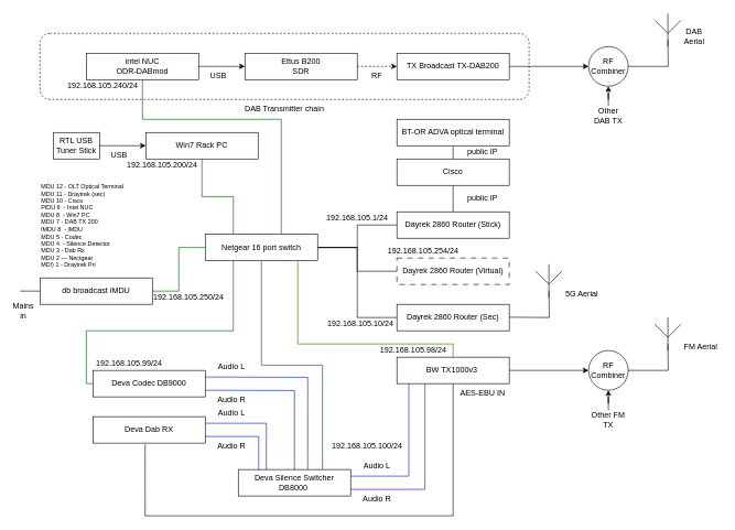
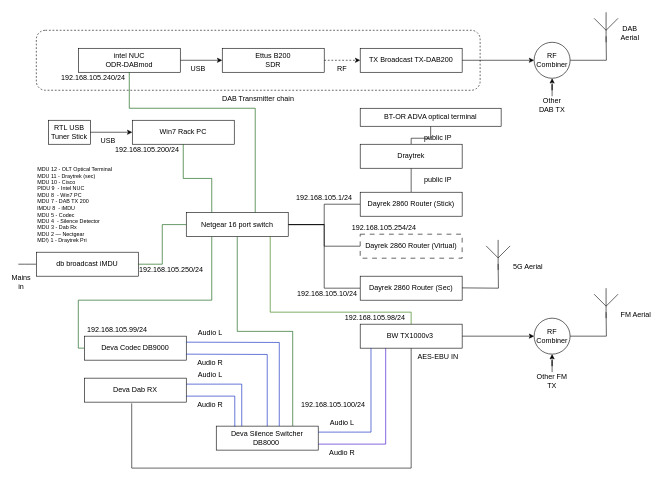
  <mxCell id="0" />
  <mxCell id="1" parent="0" />
  <mxCell id="2" value="DAB Transmitter chain" style="rounded=1;whiteSpace=wrap;html=1;dashed=1;fillColor=none;labelPosition=center;verticalLabelPosition=bottom;align=center;verticalAlign=top;" vertex="1" parent="1"><mxGeometry x="60" y="50" width="740" height="100" as="geometry" /></mxCell>
  <mxCell id="3" style="edgeStyle=orthogonalEdgeStyle;rounded=0;orthogonalLoop=1;jettySize=auto;html=1;endArrow=none;startFill=0;" edge="1" parent="1" source="4"><mxGeometry relative="1" as="geometry"><mxPoint x="30" y="440" as="targetPoint" /></mxGeometry></mxCell>
  <mxCell id="4" value="db broadcast iMDU" style="rounded=0;whiteSpace=wrap;html=1;" vertex="1" parent="1"><mxGeometry x="60" y="420" width="170" height="40" as="geometry" /></mxCell>
  <mxCell id="5" style="edgeStyle=orthogonalEdgeStyle;rounded=0;orthogonalLoop=1;jettySize=auto;html=1;exitX=1;exitY=0.5;exitDx=0;exitDy=0;entryX=0;entryY=0.5;entryDx=0;entryDy=0;" edge="1" parent="1" source="6" target="8"><mxGeometry relative="1" as="geometry" /></mxCell>
  <mxCell id="6" value="intel NUC&lt;div&gt;ODR-DABmod&lt;/div&gt;" style="rounded=0;whiteSpace=wrap;html=1;" vertex="1" parent="1"><mxGeometry x="130" y="80" width="170" height="40" as="geometry" /></mxCell>
  <mxCell id="7" style="edgeStyle=orthogonalEdgeStyle;rounded=0;orthogonalLoop=1;jettySize=auto;html=1;entryX=0;entryY=0.5;entryDx=0;entryDy=0;dashed=1;" edge="1" parent="1" source="8" target="10"><mxGeometry relative="1" as="geometry" /></mxCell>
  <mxCell id="8" value="Ettus B200&lt;div&gt;SDR&lt;/div&gt;" style="rounded=0;whiteSpace=wrap;html=1;" vertex="1" parent="1"><mxGeometry x="370" y="80" width="170" height="40" as="geometry" /></mxCell>
  <mxCell id="9" style="edgeStyle=orthogonalEdgeStyle;rounded=0;orthogonalLoop=1;jettySize=auto;html=1;entryX=0;entryY=0.5;entryDx=0;entryDy=0;endArrow=classic;startFill=0;endFill=1;" edge="1" parent="1" source="10" target="35"><mxGeometry relative="1" as="geometry" /></mxCell>
  <mxCell id="10" value="TX Broadcast TX-DAB200" style="rounded=0;whiteSpace=wrap;html=1;" vertex="1" parent="1"><mxGeometry x="600" y="80" width="170" height="40" as="geometry" /></mxCell>
  <mxCell id="11" value="Win7 Rack PC" style="rounded=0;whiteSpace=wrap;html=1;" vertex="1" parent="1"><mxGeometry x="220" y="200" width="170" height="40" as="geometry" /></mxCell>
  <mxCell id="12" style="edgeStyle=orthogonalEdgeStyle;rounded=0;orthogonalLoop=1;jettySize=auto;html=1;exitX=0.5;exitY=1;exitDx=0;exitDy=0;entryX=0.5;entryY=0;entryDx=0;entryDy=0;endArrow=none;startFill=0;" edge="1" parent="1" source="13" target="15"><mxGeometry relative="1" as="geometry" /></mxCell>
- <mxCell id="13" value="BT-OR ADVA optical terminal" style="rounded=0;whiteSpace=wrap;html=1;" vertex="1" parent="1"><mxGeometry x="600" y="180" width="170" height="40" as="geometry" /></mxCell>
+ <mxCell id="13" value="BT-OR ADVA optical terminal" style="rounded=0;whiteSpace=wrap;html=1;" vertex="1" parent="1"><mxGeometry x="600" y="180" width="235" height="30" as="geometry" /></mxCell>
  <mxCell id="14" style="edgeStyle=orthogonalEdgeStyle;rounded=0;orthogonalLoop=1;jettySize=auto;html=1;exitX=0.5;exitY=1;exitDx=0;exitDy=0;entryX=0.5;entryY=0;entryDx=0;entryDy=0;endArrow=none;startFill=0;" edge="1" parent="1" source="15" target="17"><mxGeometry relative="1" as="geometry" /></mxCell>
- <mxCell id="15" value="Cisco" style="rounded=0;whiteSpace=wrap;html=1;" vertex="1" parent="1"><mxGeometry x="600" y="240" width="170" height="40" as="geometry" /></mxCell>
+ <mxCell id="15" value="Draytrek" style="rounded=0;whiteSpace=wrap;html=1;" vertex="1" parent="1"><mxGeometry x="600" y="240" width="170" height="40" as="geometry" /></mxCell>
  <mxCell id="16" style="edgeStyle=orthogonalEdgeStyle;rounded=0;orthogonalLoop=1;jettySize=auto;html=1;exitX=0;exitY=0.5;exitDx=0;exitDy=0;entryX=1;entryY=0.5;entryDx=0;entryDy=0;endArrow=none;startFill=0;" edge="1" parent="1" source="17" target="27"><mxGeometry relative="1" as="geometry" /></mxCell>
  <mxCell id="17" value="Dayrek 2860 Router (Stick)" style="rounded=0;whiteSpace=wrap;html=1;" vertex="1" parent="1"><mxGeometry x="600" y="320" width="170" height="40" as="geometry" /></mxCell>
  <mxCell id="18" style="edgeStyle=orthogonalEdgeStyle;rounded=0;orthogonalLoop=1;jettySize=auto;html=1;exitX=0;exitY=0.5;exitDx=0;exitDy=0;entryX=1;entryY=0.5;entryDx=0;entryDy=0;endArrow=none;startFill=0;" edge="1" parent="1" source="19" target="27"><mxGeometry relative="1" as="geometry" /></mxCell>
  <mxCell id="19" value="Dayrek 2860 Router (Sec)" style="rounded=0;whiteSpace=wrap;html=1;" vertex="1" parent="1"><mxGeometry x="600" y="460" width="170" height="40" as="geometry" /></mxCell>
  <mxCell id="20" value="" style="edgeStyle=orthogonalEdgeStyle;rounded=0;orthogonalLoop=1;jettySize=auto;html=1;endArrow=none;startFill=0;" edge="1" parent="1" source="21" target="27"><mxGeometry relative="1" as="geometry" /></mxCell>
  <mxCell id="21" value="Dayrek 2860 Router (Virtual)" style="rounded=0;whiteSpace=wrap;html=1;dashed=1;dashPattern=8 8;" vertex="1" parent="1"><mxGeometry x="600" y="390" width="170" height="40" as="geometry" /></mxCell>
  <mxCell id="22" style="edgeStyle=orthogonalEdgeStyle;rounded=0;orthogonalLoop=1;jettySize=auto;html=1;exitX=0.25;exitY=0;exitDx=0;exitDy=0;entryX=0.5;entryY=1;entryDx=0;entryDy=0;endArrow=none;startFill=0;fillColor=#008a00;strokeColor=#005700;" edge="1" parent="1" source="27" target="11"><mxGeometry relative="1" as="geometry" /></mxCell>
  <mxCell id="23" style="edgeStyle=orthogonalEdgeStyle;rounded=0;orthogonalLoop=1;jettySize=auto;html=1;entryX=0.5;entryY=1;entryDx=0;entryDy=0;endArrow=none;startFill=0;fillColor=#008a00;strokeColor=#005700;" edge="1" parent="1" source="27" target="6"><mxGeometry relative="1" as="geometry"><Array as="points"><mxPoint x="425" y="180" /><mxPoint x="215" y="180" /></Array></mxGeometry></mxCell>
  <mxCell id="24" style="edgeStyle=orthogonalEdgeStyle;rounded=0;orthogonalLoop=1;jettySize=auto;html=1;entryX=1;entryY=0.5;entryDx=0;entryDy=0;endArrow=none;startFill=0;fillColor=#008a00;strokeColor=#005700;" edge="1" parent="1" source="27" target="4"><mxGeometry relative="1" as="geometry" /></mxCell>
  <mxCell id="25" style="edgeStyle=orthogonalEdgeStyle;rounded=0;orthogonalLoop=1;jettySize=auto;html=1;exitX=0.25;exitY=1;exitDx=0;exitDy=0;entryX=0;entryY=0.5;entryDx=0;entryDy=0;endArrow=none;startFill=0;fillColor=#008a00;strokeColor=#005700;" edge="1" parent="1" source="27" target="28"><mxGeometry relative="1" as="geometry"><Array as="points"><mxPoint x="353" y="500" /><mxPoint x="130" y="500" /><mxPoint x="130" y="580" /></Array></mxGeometry></mxCell>
  <mxCell id="26" style="edgeStyle=orthogonalEdgeStyle;rounded=0;orthogonalLoop=1;jettySize=auto;html=1;exitX=0.5;exitY=1;exitDx=0;exitDy=0;entryX=0.75;entryY=0;entryDx=0;entryDy=0;endArrow=none;startFill=0;fillColor=#008a00;strokeColor=#005700;" edge="1" parent="1" source="27" target="30"><mxGeometry relative="1" as="geometry"><mxPoint x="360" y="630" as="targetPoint" /></mxGeometry></mxCell>
  <mxCell id="27" value="Netgear 16 port switch" style="rounded=0;whiteSpace=wrap;html=1;" vertex="1" parent="1"><mxGeometry x="310" y="354" width="170" height="40" as="geometry" /></mxCell>
  <mxCell id="28" value="Deva Codec DB9000" style="rounded=0;whiteSpace=wrap;html=1;" vertex="1" parent="1"><mxGeometry x="140" y="560" width="170" height="40" as="geometry" /></mxCell>
  <mxCell id="29" style="edgeStyle=orthogonalEdgeStyle;rounded=0;orthogonalLoop=1;jettySize=auto;html=1;exitX=1;exitY=0.75;exitDx=0;exitDy=0;entryX=0.25;entryY=1;entryDx=0;entryDy=0;endArrow=none;startFill=0;fillColor=#6a00ff;strokeColor=#3700CC;" edge="1" parent="1" source="30" target="44"><mxGeometry relative="1" as="geometry" /></mxCell>
  <mxCell id="30" value="Deva Silence Switcher DB8000&amp;nbsp;" style="rounded=0;whiteSpace=wrap;html=1;" vertex="1" parent="1"><mxGeometry x="360" y="710" width="170" height="40" as="geometry" /></mxCell>
  <mxCell id="31" style="edgeStyle=orthogonalEdgeStyle;rounded=0;orthogonalLoop=1;jettySize=auto;html=1;entryX=0.5;entryY=1;entryDx=0;entryDy=0;exitX=0.465;exitY=1.05;exitDx=0;exitDy=0;exitPerimeter=0;endArrow=none;startFill=0;" edge="1" parent="1" source="33" target="44"><mxGeometry relative="1" as="geometry"><Array as="points"><mxPoint x="219" y="780" /><mxPoint x="685" y="780" /></Array></mxGeometry></mxCell>
  <mxCell id="32" style="edgeStyle=orthogonalEdgeStyle;rounded=0;orthogonalLoop=1;jettySize=auto;html=1;exitX=1;exitY=0.25;exitDx=0;exitDy=0;entryX=0.25;entryY=0;entryDx=0;entryDy=0;endArrow=none;startFill=0;fillColor=#0050ef;strokeColor=#001DBC;" edge="1" parent="1" source="33" target="30"><mxGeometry relative="1" as="geometry" /></mxCell>
  <mxCell id="33" value="Deva Dab RX" style="rounded=0;whiteSpace=wrap;html=1;" vertex="1" parent="1"><mxGeometry x="140" y="630" width="170" height="40" as="geometry" /></mxCell>
  <mxCell id="34" style="edgeStyle=orthogonalEdgeStyle;rounded=0;orthogonalLoop=1;jettySize=auto;html=1;endArrow=none;startFill=0;" edge="1" parent="1" source="35"><mxGeometry relative="1" as="geometry"><mxPoint x="1010" y="60" as="targetPoint" /></mxGeometry></mxCell>
  <mxCell id="35" value="RF Combiner" style="ellipse;whiteSpace=wrap;html=1;aspect=fixed;" vertex="1" parent="1"><mxGeometry x="890" y="70" width="60" height="60" as="geometry" /></mxCell>
  <mxCell id="36" value="" style="group" vertex="1" connectable="0" parent="1"><mxGeometry x="990" y="20" width="90" height="50" as="geometry" /></mxCell>
  <mxCell id="37" value="" style="endArrow=none;html=1;rounded=0;" edge="1" parent="36"><mxGeometry width="50" height="50" relative="1" as="geometry"><mxPoint x="20" y="50" as="sourcePoint" /><mxPoint x="20" as="targetPoint" /></mxGeometry></mxCell>
  <mxCell id="38" value="" style="endArrow=none;html=1;rounded=0;" edge="1" parent="36"><mxGeometry width="50" height="50" relative="1" as="geometry"><mxPoint y="10" as="sourcePoint" /><mxPoint x="20" y="30" as="targetPoint" /></mxGeometry></mxCell>
  <mxCell id="39" value="" style="endArrow=none;html=1;rounded=0;" edge="1" parent="36"><mxGeometry width="50" height="50" relative="1" as="geometry"><mxPoint x="40" y="10" as="sourcePoint" /><mxPoint x="20" y="30" as="targetPoint" /></mxGeometry></mxCell>
  <mxCell id="40" value="DAB Aerial" style="text;html=1;align=center;verticalAlign=middle;whiteSpace=wrap;rounded=0;" vertex="1" parent="36"><mxGeometry x="30" y="20" width="60" height="30" as="geometry" /></mxCell>
  <mxCell id="41" style="edgeStyle=orthogonalEdgeStyle;rounded=0;orthogonalLoop=1;jettySize=auto;html=1;entryX=0.5;entryY=1;entryDx=0;entryDy=0;" edge="1" parent="1" source="42" target="35"><mxGeometry relative="1" as="geometry" /></mxCell>
  <mxCell id="42" value="Other DAB TX" style="text;html=1;align=center;verticalAlign=middle;whiteSpace=wrap;rounded=0;" vertex="1" parent="1"><mxGeometry x="890" y="160" width="60" height="30" as="geometry" /></mxCell>
  <mxCell id="43" style="edgeStyle=orthogonalEdgeStyle;rounded=0;orthogonalLoop=1;jettySize=auto;html=1;entryX=0;entryY=0.5;entryDx=0;entryDy=0;endArrow=classic;startFill=0;endFill=1;" edge="1" parent="1" source="44" target="46"><mxGeometry relative="1" as="geometry" /></mxCell>
  <mxCell id="44" value="BW TX1000v3&amp;nbsp;" style="rounded=0;whiteSpace=wrap;html=1;" vertex="1" parent="1"><mxGeometry x="600" y="540" width="170" height="40" as="geometry" /></mxCell>
  <mxCell id="45" style="edgeStyle=orthogonalEdgeStyle;rounded=0;orthogonalLoop=1;jettySize=auto;html=1;endArrow=none;startFill=0;" edge="1" parent="1" source="46"><mxGeometry relative="1" as="geometry"><mxPoint x="1010" y="520" as="targetPoint" /></mxGeometry></mxCell>
  <mxCell id="46" value="RF Combiner" style="ellipse;whiteSpace=wrap;html=1;aspect=fixed;" vertex="1" parent="1"><mxGeometry x="890" y="530" width="60" height="60" as="geometry" /></mxCell>
  <mxCell id="47" value="" style="endArrow=none;html=1;rounded=0;" edge="1" parent="1"><mxGeometry width="50" height="50" relative="1" as="geometry"><mxPoint x="1010" y="530" as="sourcePoint" /><mxPoint x="1010" y="480" as="targetPoint" /></mxGeometry></mxCell>
  <mxCell id="48" value="" style="endArrow=none;html=1;rounded=0;" edge="1" parent="1"><mxGeometry width="50" height="50" relative="1" as="geometry"><mxPoint x="990" y="490" as="sourcePoint" /><mxPoint x="1010" y="510" as="targetPoint" /></mxGeometry></mxCell>
  <mxCell id="49" value="" style="endArrow=none;html=1;rounded=0;" edge="1" parent="1"><mxGeometry width="50" height="50" relative="1" as="geometry"><mxPoint x="1030" y="490" as="sourcePoint" /><mxPoint x="1010" y="510" as="targetPoint" /></mxGeometry></mxCell>
  <mxCell id="50" style="edgeStyle=orthogonalEdgeStyle;rounded=0;orthogonalLoop=1;jettySize=auto;html=1;entryX=0.5;entryY=1;entryDx=0;entryDy=0;" edge="1" parent="1" source="51" target="46"><mxGeometry relative="1" as="geometry" /></mxCell>
  <mxCell id="51" value="Other FM TX" style="text;html=1;align=center;verticalAlign=middle;whiteSpace=wrap;rounded=0;" vertex="1" parent="1"><mxGeometry x="890" y="620" width="60" height="30" as="geometry" /></mxCell>
  <mxCell id="52" value="FM Aerial" style="text;html=1;align=center;verticalAlign=middle;whiteSpace=wrap;rounded=0;" vertex="1" parent="1"><mxGeometry x="1030" y="510" width="60" height="30" as="geometry" /></mxCell>
  <mxCell id="53" value="RTL USB Tuner Stick" style="rounded=0;whiteSpace=wrap;html=1;" vertex="1" parent="1"><mxGeometry x="80" y="200" width="70" height="40" as="geometry" /></mxCell>
  <mxCell id="54" value="" style="edgeStyle=orthogonalEdgeStyle;rounded=0;orthogonalLoop=1;jettySize=auto;html=1;entryX=0;entryY=0.5;entryDx=0;entryDy=0;" edge="1" parent="1" source="53" target="11"><mxGeometry relative="1" as="geometry"><mxPoint x="150" y="220" as="sourcePoint" /><mxPoint x="220" y="220" as="targetPoint" /></mxGeometry></mxCell>
  <mxCell id="55" value="USB" style="text;html=1;align=center;verticalAlign=middle;whiteSpace=wrap;rounded=0;" vertex="1" parent="1"><mxGeometry x="150" y="220" width="60" height="30" as="geometry" /></mxCell>
  <mxCell id="56" value="USB" style="text;html=1;align=center;verticalAlign=middle;whiteSpace=wrap;rounded=0;" vertex="1" parent="1"><mxGeometry x="300" y="100" width="60" height="30" as="geometry" /></mxCell>
  <mxCell id="57" value="RF" style="text;html=1;align=center;verticalAlign=middle;whiteSpace=wrap;rounded=0;" vertex="1" parent="1"><mxGeometry x="540" y="100" width="60" height="30" as="geometry" /></mxCell>
  <mxCell id="58" style="edgeStyle=orthogonalEdgeStyle;rounded=0;orthogonalLoop=1;jettySize=auto;html=1;exitX=0.5;exitY=0;exitDx=0;exitDy=0;endArrow=none;startFill=0;fillColor=#60a917;strokeColor=#2D7600;" edge="1" parent="1" source="44"><mxGeometry relative="1" as="geometry"><mxPoint x="450" y="394" as="targetPoint" /><Array as="points"><mxPoint x="685" y="520" /><mxPoint x="450" y="520" /><mxPoint x="450" y="394" /></Array></mxGeometry></mxCell>
  <mxCell id="59" style="edgeStyle=orthogonalEdgeStyle;rounded=0;orthogonalLoop=1;jettySize=auto;html=1;exitX=1;exitY=0.25;exitDx=0;exitDy=0;entryX=0.106;entryY=1;entryDx=0;entryDy=0;entryPerimeter=0;endArrow=none;startFill=0;fillColor=#0050ef;strokeColor=#001DBC;" edge="1" parent="1" source="30" target="44"><mxGeometry relative="1" as="geometry"><mxPoint x="620" y="590" as="targetPoint" /></mxGeometry></mxCell>
  <mxCell id="60" style="edgeStyle=orthogonalEdgeStyle;rounded=0;orthogonalLoop=1;jettySize=auto;html=1;exitX=1;exitY=0.75;exitDx=0;exitDy=0;entryX=0.182;entryY=0.025;entryDx=0;entryDy=0;entryPerimeter=0;endArrow=none;startFill=0;fillColor=#0050ef;strokeColor=#001DBC;" edge="1" parent="1" source="33" target="30"><mxGeometry relative="1" as="geometry" /></mxCell>
  <mxCell id="61" value="&lt;div&gt;MDU 12 - OLT Optical Terminal&lt;/div&gt;&lt;div&gt;MDU 11 - Draytrek (sec)&lt;/div&gt;&lt;div&gt;MDU 10 - Cisco&lt;/div&gt;&lt;div&gt;PIDU 9&amp;nbsp; - Intel NUC&lt;/div&gt;&lt;div&gt;MDU 8&amp;nbsp; - Win7 PC&lt;/div&gt;&lt;div&gt;MDU 7 - DAB TX 200&lt;/div&gt;&lt;div&gt;&lt;p style=&quot;margin: 0px;&quot;&gt;lMDU 8&amp;nbsp; - iMDU&lt;/p&gt;&lt;p style=&quot;margin: 0px;&quot;&gt;MDU 5 - Codec&lt;/p&gt;&lt;p style=&quot;margin: 0px;&quot;&gt;MDU 4&amp;nbsp; - Silence Detector&lt;/p&gt;&lt;p style=&quot;margin: 0px;&quot;&gt;MDU 3 - Dab Rx&lt;/p&gt;&lt;p style=&quot;margin: 0px;&quot;&gt;MDU 2 — Nectgear&lt;/p&gt;&lt;p style=&quot;margin: 0px;&quot;&gt;MD!) 1 -&amp;nbsp;&lt;span style=&quot;background-color: transparent; color: light-dark(rgb(0, 0, 0), rgb(255, 255, 255));&quot;&gt;Draytrek Pri&lt;/span&gt;&lt;/p&gt;&lt;p style=&quot;margin: 0px;&quot;&gt;&lt;br&gt;&lt;/p&gt;&lt;/div&gt;" style="text;html=1;align=left;verticalAlign=top;whiteSpace=wrap;rounded=0;fontSize=9;" vertex="1" parent="1"><mxGeometry x="60" y="270" width="200" height="140" as="geometry" /></mxCell>
  <mxCell id="62" value="Audio L" style="text;html=1;align=center;verticalAlign=middle;whiteSpace=wrap;rounded=0;" vertex="1" parent="1"><mxGeometry x="540" y="690" width="60" height="30" as="geometry" /></mxCell>
  <mxCell id="63" value="Audio R" style="text;html=1;align=center;verticalAlign=middle;whiteSpace=wrap;rounded=0;" vertex="1" parent="1"><mxGeometry x="540" y="740" width="60" height="30" as="geometry" /></mxCell>
  <mxCell id="64" value="Audio L" style="text;html=1;align=center;verticalAlign=middle;whiteSpace=wrap;rounded=0;" vertex="1" parent="1"><mxGeometry x="320" y="610" width="60" height="30" as="geometry" /></mxCell>
  <mxCell id="65" value="Audio R" style="text;html=1;align=center;verticalAlign=middle;whiteSpace=wrap;rounded=0;" vertex="1" parent="1"><mxGeometry x="320" y="660" width="60" height="30" as="geometry" /></mxCell>
  <mxCell id="66" value="AES-EBU IN" style="text;html=1;align=center;verticalAlign=middle;whiteSpace=wrap;rounded=0;" vertex="1" parent="1"><mxGeometry x="690" y="580" width="80" height="30" as="geometry" /></mxCell>
  <mxCell id="67" style="edgeStyle=orthogonalEdgeStyle;rounded=0;orthogonalLoop=1;jettySize=auto;html=1;exitX=1;exitY=0.25;exitDx=0;exitDy=0;entryX=0.618;entryY=0;entryDx=0;entryDy=0;entryPerimeter=0;endArrow=none;startFill=0;fillColor=#0050ef;strokeColor=#001DBC;" edge="1" parent="1" target="30"><mxGeometry relative="1" as="geometry"><mxPoint x="310" y="570" as="sourcePoint" /><mxPoint x="403" y="640" as="targetPoint" /></mxGeometry></mxCell>
  <mxCell id="68" style="edgeStyle=orthogonalEdgeStyle;rounded=0;orthogonalLoop=1;jettySize=auto;html=1;exitX=1;exitY=0.75;exitDx=0;exitDy=0;entryX=0.5;entryY=0;entryDx=0;entryDy=0;endArrow=none;startFill=0;fillColor=#0050ef;strokeColor=#001DBC;" edge="1" parent="1" target="30"><mxGeometry relative="1" as="geometry"><mxPoint x="310" y="590" as="sourcePoint" /><mxPoint x="391" y="641" as="targetPoint" /></mxGeometry></mxCell>
  <mxCell id="69" value="Audio L" style="text;html=1;align=center;verticalAlign=middle;whiteSpace=wrap;rounded=0;" vertex="1" parent="1"><mxGeometry x="320" y="540" width="60" height="30" as="geometry" /></mxCell>
  <mxCell id="70" value="Audio R" style="text;html=1;align=center;verticalAlign=middle;whiteSpace=wrap;rounded=0;" vertex="1" parent="1"><mxGeometry x="320" y="590" width="60" height="30" as="geometry" /></mxCell>
  <mxCell id="71" value="Mains in" style="text;html=1;align=center;verticalAlign=middle;whiteSpace=wrap;rounded=0;" vertex="1" parent="1"><mxGeometry x="20" y="450" width="30" height="40" as="geometry" /></mxCell>
  <mxCell id="72" value="192.168.105.10/24" style="text;html=1;align=center;verticalAlign=middle;whiteSpace=wrap;rounded=0;fontSize=12;" vertex="1" parent="1"><mxGeometry x="515" y="480" width="60" height="20" as="geometry" /></mxCell>
  <mxCell id="73" value="192.168.105.1/24" style="text;html=1;align=center;verticalAlign=middle;whiteSpace=wrap;rounded=0;fontSize=12;" vertex="1" parent="1"><mxGeometry x="510" y="320" width="60" height="20" as="geometry" /></mxCell>
  <mxCell id="74" value="192.168.105.254/24" style="text;html=1;align=center;verticalAlign=middle;whiteSpace=wrap;rounded=0;fontSize=12;" vertex="1" parent="1"><mxGeometry x="610" y="370" width="60" height="20" as="geometry" /></mxCell>
  <mxCell id="75" value="192.168.105.98/24" style="text;html=1;align=center;verticalAlign=middle;whiteSpace=wrap;rounded=0;fontSize=12;" vertex="1" parent="1"><mxGeometry x="570" y="520" width="110" height="20" as="geometry" /></mxCell>
  <mxCell id="76" value="192.168.105.100/24" style="text;html=1;align=center;verticalAlign=middle;whiteSpace=wrap;rounded=0;fontSize=12;" vertex="1" parent="1"><mxGeometry x="500" y="665" width="110" height="20" as="geometry" /></mxCell>
  <mxCell id="77" value="192.168.105.99/24" style="text;html=1;align=center;verticalAlign=middle;whiteSpace=wrap;rounded=0;fontSize=12;" vertex="1" parent="1"><mxGeometry x="140" y="540" width="110" height="20" as="geometry" /></mxCell>
  <mxCell id="78" value="192.168.105.250/24" style="text;html=1;align=center;verticalAlign=middle;whiteSpace=wrap;rounded=0;fontSize=12;" vertex="1" parent="1"><mxGeometry x="230" y="440" width="110" height="20" as="geometry" /></mxCell>
  <mxCell id="79" value="192.168.105.200/24" style="text;html=1;align=center;verticalAlign=middle;whiteSpace=wrap;rounded=0;fontSize=12;" vertex="1" parent="1"><mxGeometry x="190" y="240" width="110" height="20" as="geometry" /></mxCell>
  <mxCell id="80" value="192.168.105.240/24" style="text;html=1;align=center;verticalAlign=middle;whiteSpace=wrap;rounded=0;fontSize=12;" vertex="1" parent="1"><mxGeometry x="100" y="120" width="110" height="20" as="geometry" /></mxCell>
  <mxCell id="81" value="public IP" style="text;html=1;align=center;verticalAlign=middle;whiteSpace=wrap;rounded=0;fontSize=12;" vertex="1" parent="1"><mxGeometry x="675" y="290" width="110" height="20" as="geometry" /></mxCell>
  <mxCell id="82" value="public IP" style="text;html=1;align=center;verticalAlign=middle;whiteSpace=wrap;rounded=0;fontSize=12;" vertex="1" parent="1"><mxGeometry x="675" y="220" width="110" height="20" as="geometry" /></mxCell>
  <mxCell id="83" style="edgeStyle=orthogonalEdgeStyle;rounded=0;orthogonalLoop=1;jettySize=auto;html=1;endArrow=none;startFill=0;" edge="1" parent="1"><mxGeometry relative="1" as="geometry"><mxPoint x="830" y="439.5" as="targetPoint" /><mxPoint x="770" y="479.5" as="sourcePoint" /></mxGeometry></mxCell>
  <mxCell id="84" value="" style="endArrow=none;html=1;rounded=0;" edge="1" parent="1"><mxGeometry width="50" height="50" relative="1" as="geometry"><mxPoint x="830" y="449.5" as="sourcePoint" /><mxPoint x="830" y="399.5" as="targetPoint" /></mxGeometry></mxCell>
  <mxCell id="85" value="" style="endArrow=none;html=1;rounded=0;" edge="1" parent="1"><mxGeometry width="50" height="50" relative="1" as="geometry"><mxPoint x="810" y="409.5" as="sourcePoint" /><mxPoint x="830" y="429.5" as="targetPoint" /></mxGeometry></mxCell>
  <mxCell id="86" value="" style="endArrow=none;html=1;rounded=0;" edge="1" parent="1"><mxGeometry width="50" height="50" relative="1" as="geometry"><mxPoint x="850" y="409.5" as="sourcePoint" /><mxPoint x="830" y="429.5" as="targetPoint" /></mxGeometry></mxCell>
  <mxCell id="87" value="5G Aerial" style="text;html=1;align=center;verticalAlign=middle;whiteSpace=wrap;rounded=0;" vertex="1" parent="1"><mxGeometry x="850" y="429.5" width="60" height="30" as="geometry" /></mxCell>
